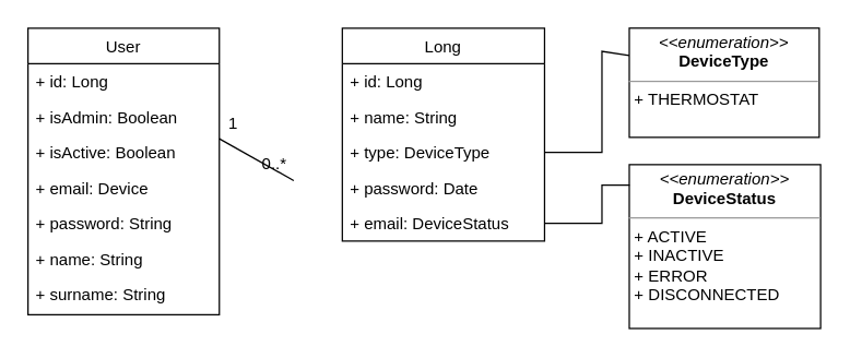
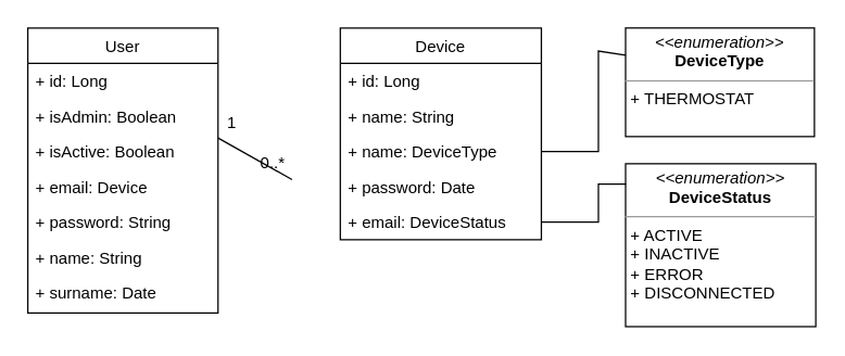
  <mxCell id="0" />
  <mxCell id="1" parent="0" />
- <mxCell id="2" value="Long" style="swimlane;fontStyle=0;childLayout=stackLayout;horizontal=1;startSize=26;fillColor=none;horizontalStack=0;resizeParent=1;resizeParentMax=0;resizeLast=0;collapsible=1;marginBottom=0;" parent="1" vertex="1"><mxGeometry x="250" y="20" width="148" height="156" as="geometry" /></mxCell>
+ <mxCell id="2" value="Device" style="swimlane;fontStyle=0;childLayout=stackLayout;horizontal=1;startSize=26;fillColor=none;horizontalStack=0;resizeParent=1;resizeParentMax=0;resizeLast=0;collapsible=1;marginBottom=0;" parent="1" vertex="1"><mxGeometry x="250" y="20" width="148" height="156" as="geometry" /></mxCell>
  <mxCell id="3" value="+ id: Long" style="text;strokeColor=none;fillColor=none;align=left;verticalAlign=top;spacingLeft=4;spacingRight=4;overflow=hidden;rotatable=0;points=[[0,0.5],[1,0.5]];portConstraint=eastwest;" parent="2" vertex="1"><mxGeometry y="26" width="148" height="26" as="geometry" /></mxCell>
  <mxCell id="4" value="+ name: String" style="text;strokeColor=none;fillColor=none;align=left;verticalAlign=top;spacingLeft=4;spacingRight=4;overflow=hidden;rotatable=0;points=[[0,0.5],[1,0.5]];portConstraint=eastwest;" vertex="1" parent="2"><mxGeometry y="52" width="148" height="26" as="geometry" /></mxCell>
- <mxCell id="5" value="+ type: DeviceType" style="text;strokeColor=none;fillColor=none;align=left;verticalAlign=top;spacingLeft=4;spacingRight=4;overflow=hidden;rotatable=0;points=[[0,0.5],[1,0.5]];portConstraint=eastwest;" parent="2" vertex="1"><mxGeometry y="78" width="148" height="26" as="geometry" /></mxCell>
+ <mxCell id="5" value="+ name: DeviceType" style="text;strokeColor=none;fillColor=none;align=left;verticalAlign=top;spacingLeft=4;spacingRight=4;overflow=hidden;rotatable=0;points=[[0,0.5],[1,0.5]];portConstraint=eastwest;" parent="2" vertex="1"><mxGeometry y="78" width="148" height="26" as="geometry" /></mxCell>
  <mxCell id="6" value="+ password: Date" style="text;strokeColor=none;fillColor=none;align=left;verticalAlign=top;spacingLeft=4;spacingRight=4;overflow=hidden;rotatable=0;points=[[0,0.5],[1,0.5]];portConstraint=eastwest;" parent="2" vertex="1"><mxGeometry y="104" width="148" height="26" as="geometry" /></mxCell>
  <mxCell id="7" value="+ email: DeviceStatus" style="text;strokeColor=none;fillColor=none;align=left;verticalAlign=top;spacingLeft=4;spacingRight=4;overflow=hidden;rotatable=0;points=[[0,0.5],[1,0.5]];portConstraint=eastwest;" vertex="1" parent="2"><mxGeometry y="130" width="148" height="26" as="geometry" /></mxCell>
  <mxCell id="8" value="&lt;p style=&quot;margin: 0px ; margin-top: 4px ; text-align: center&quot;&gt;&lt;i&gt;&amp;lt;&amp;lt;enumeration&amp;gt;&amp;gt;&lt;/i&gt;&lt;br&gt;&lt;b&gt;DeviceType&lt;/b&gt;&lt;/p&gt;&lt;hr size=&quot;1&quot;&gt;&lt;p style=&quot;margin: 0px ; margin-left: 4px&quot;&gt;+ THERMOSTAT&lt;br&gt;&lt;/p&gt;&lt;p style=&quot;margin: 0px ; margin-left: 4px&quot;&gt;&lt;br&gt;&lt;/p&gt;" style="verticalAlign=top;align=left;overflow=fill;fontSize=12;fontFamily=Helvetica;html=1;" parent="1" vertex="1"><mxGeometry x="460" y="20" width="139" height="80" as="geometry" /></mxCell>
  <mxCell id="9" value="User" style="swimlane;fontStyle=0;childLayout=stackLayout;horizontal=1;startSize=26;fillColor=none;horizontalStack=0;resizeParent=1;resizeParentMax=0;resizeLast=0;collapsible=1;marginBottom=0;" parent="1" vertex="1"><mxGeometry x="20" y="20" width="140" height="210" as="geometry" /></mxCell>
  <mxCell id="10" value="+ id: Long" style="text;strokeColor=none;fillColor=none;align=left;verticalAlign=top;spacingLeft=4;spacingRight=4;overflow=hidden;rotatable=0;points=[[0,0.5],[1,0.5]];portConstraint=eastwest;" parent="9" vertex="1"><mxGeometry y="26" width="140" height="26" as="geometry" /></mxCell>
  <mxCell id="11" value="+ isAdmin: Boolean" style="text;strokeColor=none;fillColor=none;align=left;verticalAlign=top;spacingLeft=4;spacingRight=4;overflow=hidden;rotatable=0;points=[[0,0.5],[1,0.5]];portConstraint=eastwest;" parent="9" vertex="1"><mxGeometry y="52" width="140" height="26" as="geometry" /></mxCell>
  <mxCell id="12" value="+ isActive: Boolean" style="text;strokeColor=none;fillColor=none;align=left;verticalAlign=top;spacingLeft=4;spacingRight=4;overflow=hidden;rotatable=0;points=[[0,0.5],[1,0.5]];portConstraint=eastwest;" parent="9" vertex="1"><mxGeometry y="78" width="140" height="26" as="geometry" /></mxCell>
  <mxCell id="13" value="+ email: Device" style="text;strokeColor=none;fillColor=none;align=left;verticalAlign=top;spacingLeft=4;spacingRight=4;overflow=hidden;rotatable=0;points=[[0,0.5],[1,0.5]];portConstraint=eastwest;" parent="9" vertex="1"><mxGeometry y="104" width="140" height="26" as="geometry" /></mxCell>
  <mxCell id="14" value="+ password: String" style="text;strokeColor=none;fillColor=none;align=left;verticalAlign=top;spacingLeft=4;spacingRight=4;overflow=hidden;rotatable=0;points=[[0,0.5],[1,0.5]];portConstraint=eastwest;" parent="9" vertex="1"><mxGeometry y="130" width="140" height="26" as="geometry" /></mxCell>
  <mxCell id="15" value="+ name: String" style="text;strokeColor=none;fillColor=none;align=left;verticalAlign=top;spacingLeft=4;spacingRight=4;overflow=hidden;rotatable=0;points=[[0,0.5],[1,0.5]];portConstraint=eastwest;" parent="9" vertex="1"><mxGeometry y="156" width="140" height="26" as="geometry" /></mxCell>
- <mxCell id="16" value="+ surname: String" style="text;strokeColor=none;fillColor=none;align=left;verticalAlign=top;spacingLeft=4;spacingRight=4;overflow=hidden;rotatable=0;points=[[0,0.5],[1,0.5]];portConstraint=eastwest;" parent="9" vertex="1"><mxGeometry y="182" width="140" height="28" as="geometry" /></mxCell>
+ <mxCell id="16" value="+ surname: Date" style="text;strokeColor=none;fillColor=none;align=left;verticalAlign=top;spacingLeft=4;spacingRight=4;overflow=hidden;rotatable=0;points=[[0,0.5],[1,0.5]];portConstraint=eastwest;" parent="9" vertex="1"><mxGeometry y="182" width="140" height="28" as="geometry" /></mxCell>
  <mxCell id="17" value="" style="endArrow=none;html=1;rounded=0;entryX=0.983;entryY=1.083;entryDx=0;entryDy=0;entryPerimeter=0;" edge="1" parent="1" target="19"><mxGeometry width="50" height="50" relative="1" as="geometry"><mxPoint x="160" y="101" as="sourcePoint" /><mxPoint x="259.556" y="100.834" as="targetPoint" /></mxGeometry></mxCell>
  <mxCell id="18" value="1" style="text;html=1;align=center;verticalAlign=middle;resizable=0;points=[];autosize=1;strokeColor=none;fillColor=none;" vertex="1" parent="1"><mxGeometry x="160" y="80" width="20" height="20" as="geometry" /></mxCell>
  <mxCell id="19" value="0..*" style="text;html=1;align=center;verticalAlign=middle;resizable=0;points=[];autosize=1;strokeColor=none;fillColor=none;" vertex="1" parent="1"><mxGeometry x="185" y="110" width="30" height="20" as="geometry" /></mxCell>
  <mxCell id="20" value="" style="endArrow=none;html=1;rounded=0;exitX=1;exitY=0.5;exitDx=0;exitDy=0;entryX=0;entryY=0.25;entryDx=0;entryDy=0;" edge="1" parent="1" source="5" target="8"><mxGeometry width="50" height="50" relative="1" as="geometry"><mxPoint x="450" y="130" as="sourcePoint" /><mxPoint x="500" y="80" as="targetPoint" /><Array as="points"><mxPoint x="440" y="111" /><mxPoint x="440" y="37" /></Array></mxGeometry></mxCell>
  <mxCell id="21" value="&lt;p style=&quot;margin: 0px ; margin-top: 4px ; text-align: center&quot;&gt;&lt;i&gt;&amp;lt;&amp;lt;enumeration&amp;gt;&amp;gt;&lt;/i&gt;&lt;br&gt;&lt;b&gt;DeviceStatus&lt;/b&gt;&lt;/p&gt;&lt;hr size=&quot;1&quot;&gt;&lt;p style=&quot;margin: 0px ; margin-left: 4px&quot;&gt;+ ACTIVE&lt;/p&gt;&lt;p style=&quot;margin: 0px ; margin-left: 4px&quot;&gt;+ INACTIVE&lt;/p&gt;&lt;p style=&quot;margin: 0px ; margin-left: 4px&quot;&gt;+ ERROR&lt;/p&gt;&lt;p style=&quot;margin: 0px ; margin-left: 4px&quot;&gt;+ DISCONNECTED&lt;br&gt;&lt;span style=&quot;color: rgba(0 , 0 , 0 , 0) ; font-family: monospace ; font-size: 0px&quot;&gt;%3CmxGraphModel%3E%3Croot%3E%3CmxCell%20id%3D%220%22%2F%3E%3CmxCell%20id%3D%221%22%20parent%3D%220%22%2F%3E%3CmxCell%20id%3D%222%22%20value%3D%22%26lt%3Bp%20style%3D%26quot%3Bmargin%3A%200px%20%3B%20margin-top%3A%204px%20%3B%20text-align%3A%20center%26quot%3B%26gt%3B%26lt%3Bi%26gt%3B%26amp%3Blt%3B%26amp%3Blt%3Benumeration%26amp%3Bgt%3B%26amp%3Bgt%3B%26lt%3B%2Fi%26gt%3B%26lt%3Bbr%26gt%3B%26lt%3Bb%26gt%3BDeviceStatus%26lt%3B%2Fb%26gt%3B%26lt%3B%2Fp%26gt%3B%26lt%3Bhr%20size%3D%26quot%3B1%26quot%3B%26gt%3B%26lt%3Bp%20style%3D%26quot%3Bmargin%3A%200px%20%3B%20margin-left%3A%204px%26quot%3B%26gt%3B%2B%20THERMOSTAT%26lt%3Bbr%26gt%3B%26lt%3B%2Fp%26gt%3B%26lt%3Bp%20style%3D%26quot%3Bmargin%3A%200px%20%3B%20margin-left%3A%204px%26quot%3B%26gt%3B%26lt%3Bbr%26gt%3B%26lt%3B%2Fp%26gt%3B%26lt%3Bp%20style%3D%26quot%3Bmargin%3A%200px%20%3B%20margin-left%3A%204px%26quot%3B%26gt%3B%26lt%3Bbr%26gt%3B%26lt%3B%2Fp%26gt%3B%22%20style%3D%22verticalAlign%3Dtop%3Balign%3Dleft%3Boverflow%3Dfill%3BfontSize%3D12%3BfontFamily%3DHelvetica%3Bhtml%3D1%3B%22%20vertex%3D%221%22%20parent%3D%221%22%3E%3CmxGeometry%20x%3D%22360%22%20y%3D%22160%22%20width%3D%22139%22%20height%3D%2267%22%20as%3D%22geometry%22%2F%3E%3C%2FmxCell%3E%3C%2Froot%3E%3C%2FmxGraphModel%3E&lt;/span&gt;&lt;br&gt;&lt;/p&gt;&lt;p style=&quot;margin: 0px ; margin-left: 4px&quot;&gt;&lt;br&gt;&lt;/p&gt;&lt;p style=&quot;margin: 0px ; margin-left: 4px&quot;&gt;&lt;br&gt;&lt;/p&gt;" style="verticalAlign=top;align=left;overflow=fill;fontSize=12;fontFamily=Helvetica;html=1;" vertex="1" parent="1"><mxGeometry x="460" y="120" width="140" height="120" as="geometry" /></mxCell>
  <mxCell id="22" value="" style="endArrow=none;html=1;rounded=0;exitX=1;exitY=0.5;exitDx=0;exitDy=0;entryX=0.002;entryY=0.125;entryDx=0;entryDy=0;entryPerimeter=0;" edge="1" parent="1" source="7" target="21"><mxGeometry width="50" height="50" relative="1" as="geometry"><mxPoint x="408" y="121" as="sourcePoint" /><mxPoint x="470" y="46.75" as="targetPoint" /><Array as="points"><mxPoint x="440" y="163" /><mxPoint x="440" y="135" /></Array></mxGeometry></mxCell>
